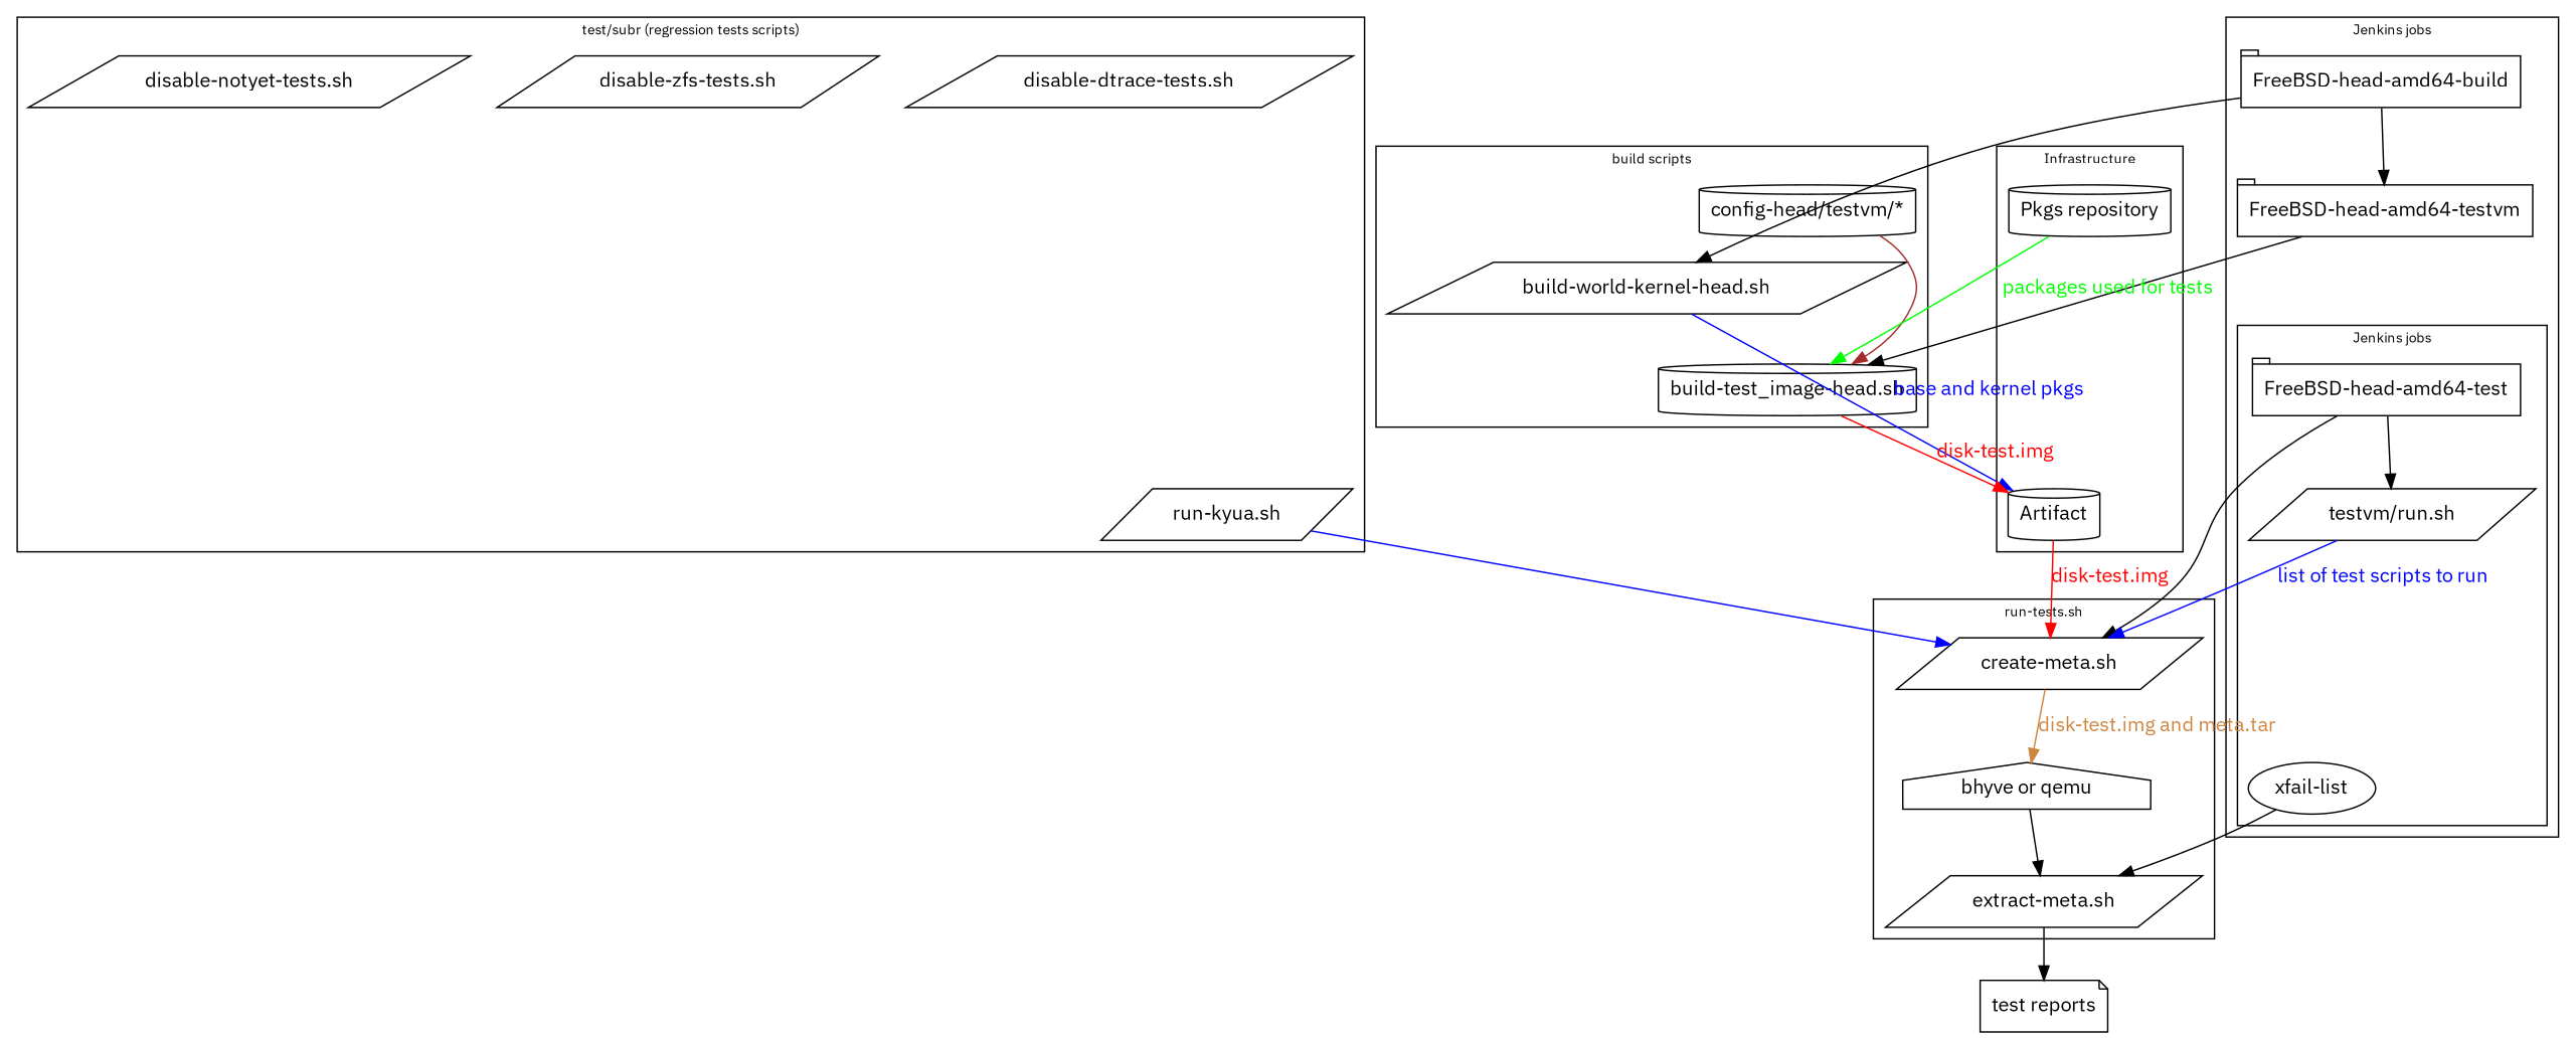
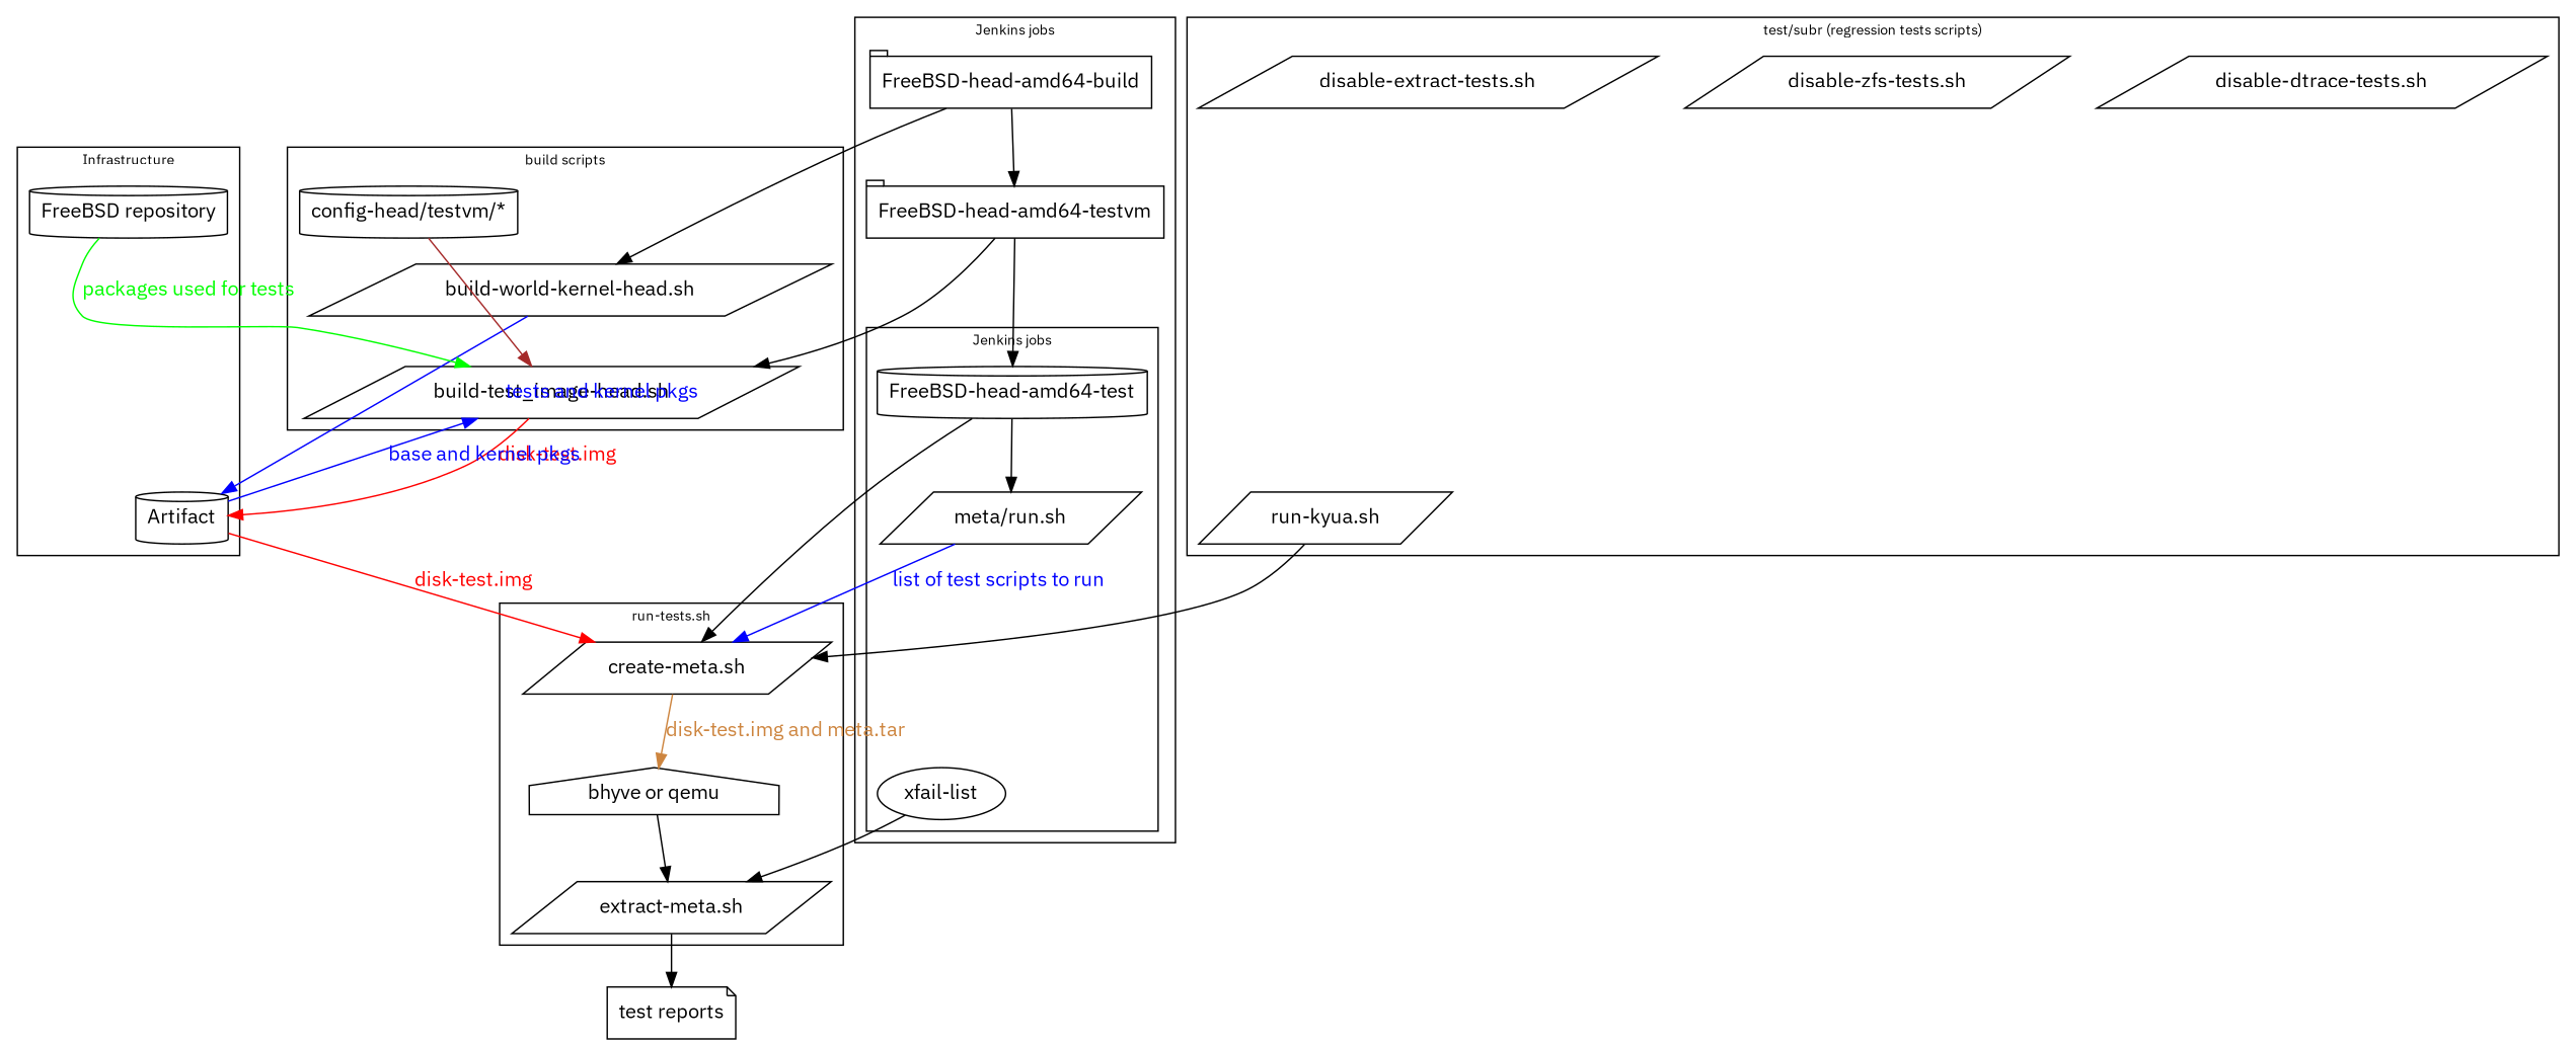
  digraph {
    compound=true
    fontname="IBM Plex Sans"
    fontsize=10
    newrank=true
    node [shape=parallelogram fontname="IBM Plex Sans"]
    edge [fontname="IBM Plex Sans"]
    "create-meta.sh"
    "extract-meta.sh"
    "bhyve or qemu" [shape=house]
    "disable-dtrace-tests.sh"
    "disable-zfs-tests.sh"
-   "disable-notyet-tests.sh"
+   "disable-notyet-tests.sh" [label="disable-extract-tests.sh"]
    "run-kyua.sh"
-   "FreeBSD-head-amd64-test" [shape=tab]
-   "meta/run.sh" [label="testvm/run.sh"]
+   "FreeBSD-head-amd64-test" [shape=cylinder]
+   "meta/run.sh"
    "xfail-list" [shape=""]
    "FreeBSD-head-amd64-build" [shape=tab]
    "FreeBSD-head-amd64-testvm" [shape=tab]
    "build-world-kernel-head.sh"
-   "build-test_image-head.sh" [shape=cylinder]
+   "build-test_image-head.sh"
    "config-head/testvm/*" [shape=cylinder]
    Artifact [shape=cylinder]
-   "Pkgs repository" [shape=cylinder]
+   "Pkgs repository" [shape=cylinder label="FreeBSD repository"]
    "test reports" [shape=note]
    subgraph cluster_1 {
      label="run-tests.sh"
      "create-meta.sh"
      "extract-meta.sh"
      "bhyve or qemu"
    }
    subgraph cluster_2 {
      label="test/subr (regression tests scripts)"
      "disable-dtrace-tests.sh"
      "disable-zfs-tests.sh"
      "disable-notyet-tests.sh"
      "run-kyua.sh"
    }
    subgraph cluster_3 {
      label="Jenkins jobs"
      "FreeBSD-head-amd64-build"
      "FreeBSD-head-amd64-testvm"
      subgraph cluster_4 {
        "FreeBSD-head-amd64-test"
        "meta/run.sh"
        "xfail-list"
      }
    }
    subgraph cluster_5 {
      label="build scripts"
      "build-world-kernel-head.sh"
      "build-test_image-head.sh"
      "config-head/testvm/*"
    }
    subgraph cluster_6 {
      label=Infrastructure
      Artifact
      "Pkgs repository"
    }
    "create-meta.sh" -> "bhyve or qemu" [color=peru fontcolor=peru label="disk-test.img and meta.tar"]
    "extract-meta.sh" -> "test reports"
    "bhyve or qemu" -> "extract-meta.sh"
-   "run-kyua.sh" -> "create-meta.sh" [color=blue]
+   "run-kyua.sh" -> "create-meta.sh"
    "FreeBSD-head-amd64-test" -> "create-meta.sh"
    "FreeBSD-head-amd64-test" -> "meta/run.sh"
    "meta/run.sh" -> "create-meta.sh" [color=blue fontcolor=blue label="list of test scripts to run"]
    "xfail-list" -> "extract-meta.sh"
    "FreeBSD-head-amd64-build" -> "FreeBSD-head-amd64-testvm"
    "FreeBSD-head-amd64-build" -> "build-world-kernel-head.sh"
+   "FreeBSD-head-amd64-testvm" -> "FreeBSD-head-amd64-test"
    "FreeBSD-head-amd64-testvm" -> "build-test_image-head.sh"
-   "build-world-kernel-head.sh" -> Artifact [color=blue fontcolor=blue label="base and kernel pkgs"]
+   "build-world-kernel-head.sh" -> Artifact [color=blue fontcolor=blue label="tests and kernel pkgs"]
    "build-test_image-head.sh" -> Artifact [color=red fontcolor=red label="disk-test.img"]
    "config-head/testvm/*" -> "build-test_image-head.sh" [color=brown fontcolor=brown]
    Artifact -> "create-meta.sh" [color=red fontcolor=red label="disk-test.img"]
+   Artifact -> "build-test_image-head.sh" [color=blue fontcolor=blue label="base and kernel pkgs"]
    "Pkgs repository" -> "build-test_image-head.sh" [color=green fontcolor=green label="packages used for tests"]
  }
